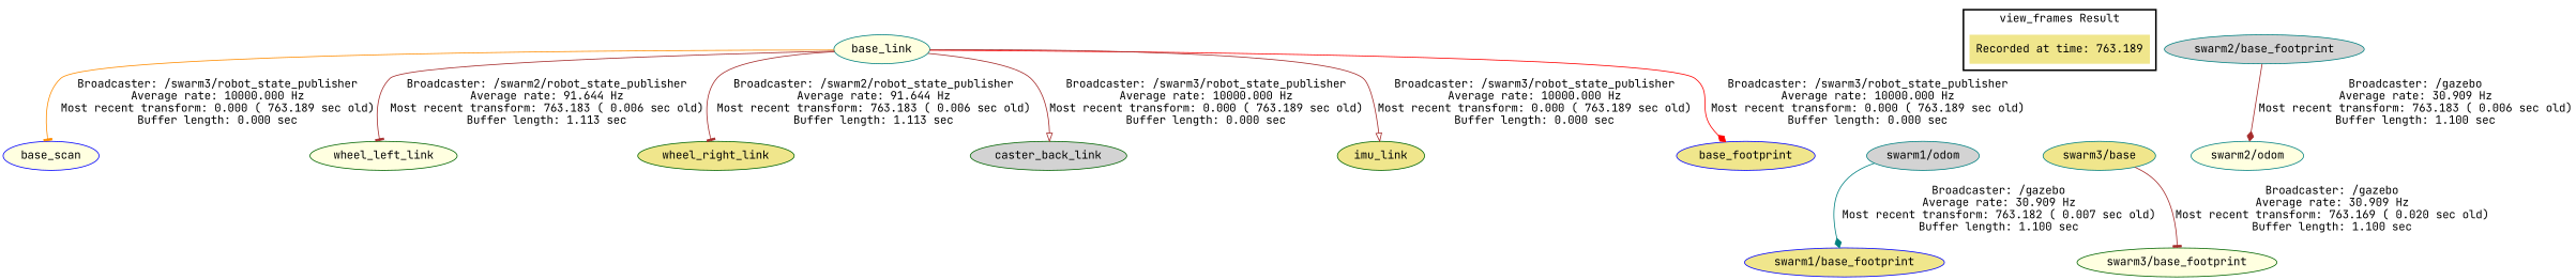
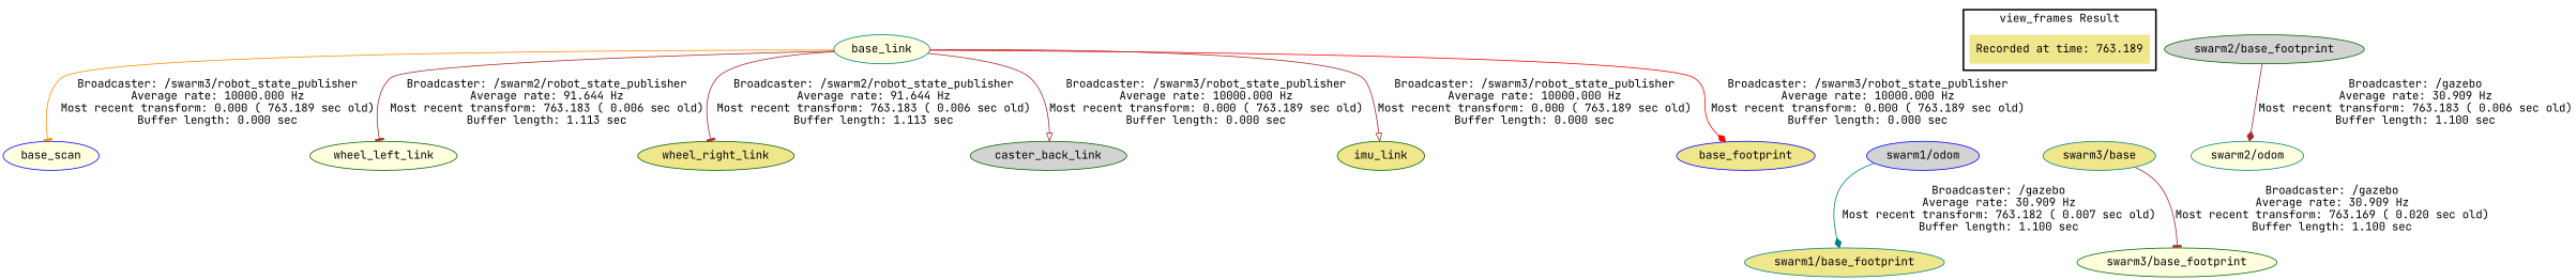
  digraph {
    fontname="JetBrains Mono"
    node [color=blue fillcolor=khaki fontname="JetBrains Mono" style=filled]
    edge [fontname="JetBrains Mono" color=brown]
    "Recorded at time: 763.189" [shape=plaintext]
    base_footprint
    n3 [color=teal label="swarm3/base"]
-   "swarm1/odom" [color=teal fillcolor=lightgrey]
+   "swarm1/odom" [fillcolor=lightgrey]
    "swarm2/odom" [color=teal fillcolor=lightyellow]
    base_link [color=teal fillcolor=lightyellow]
    caster_back_link [color=darkgreen fillcolor=lightgrey]
    imu_link [color=darkgreen]
    base_scan [fillcolor=lightyellow]
    wheel_left_link [color=darkgreen fillcolor=lightyellow]
    wheel_right_link [color=darkgreen]
    "swarm3/base_footprint" [color=darkgreen fillcolor=lightyellow]
-   "swarm1/base_footprint"
-   "swarm2/base_footprint" [color=teal fillcolor=lightgrey]
+   "swarm1/base_footprint" [color=teal]
+   "swarm2/base_footprint" [color=darkgreen fillcolor=lightgrey]
    subgraph cluster_1 {
      color=black
      label="view_frames Result"
      style=bold
      "Recorded at time: 763.189"
    }
    "Recorded at time: 763.189" -> base_footprint [style=invis color=""]
    "Recorded at time: 763.189" -> n3 [style=invis color=""]
    "Recorded at time: 763.189" -> "swarm1/odom" [style=invis color=""]
    "Recorded at time: 763.189" -> "swarm2/odom" [style=invis color=""]
    n3 -> "swarm3/base_footprint" [arrowhead=tee label="Broadcaster: /gazebo\nAverage rate: 30.909 Hz\nMost recent transform: 763.169 ( 0.020 sec old)\nBuffer length: 1.100 sec\n"]
    "swarm1/odom" -> "swarm1/base_footprint" [arrowhead=diamond color=teal label="Broadcaster: /gazebo\nAverage rate: 30.909 Hz\nMost recent transform: 763.182 ( 0.007 sec old)\nBuffer length: 1.100 sec\n"]
    base_link -> base_footprint [arrowhead=diamond color=red label="Broadcaster: /swarm3/robot_state_publisher\nAverage rate: 10000.000 Hz\nMost recent transform: 0.000 ( 763.189 sec old)\nBuffer length: 0.000 sec\n"]
    base_link -> caster_back_link [arrowhead=onormal label="Broadcaster: /swarm3/robot_state_publisher\nAverage rate: 10000.000 Hz\nMost recent transform: 0.000 ( 763.189 sec old)\nBuffer length: 0.000 sec\n"]
    base_link -> imu_link [arrowhead=onormal label="Broadcaster: /swarm3/robot_state_publisher\nAverage rate: 10000.000 Hz\nMost recent transform: 0.000 ( 763.189 sec old)\nBuffer length: 0.000 sec\n"]
    base_link -> base_scan [arrowhead=tee color=darkorange label="Broadcaster: /swarm3/robot_state_publisher\nAverage rate: 10000.000 Hz\nMost recent transform: 0.000 ( 763.189 sec old)\nBuffer length: 0.000 sec\n"]
    base_link -> wheel_left_link [arrowhead=tee label="Broadcaster: /swarm2/robot_state_publisher\nAverage rate: 91.644 Hz\nMost recent transform: 763.183 ( 0.006 sec old)\nBuffer length: 1.113 sec\n"]
    base_link -> wheel_right_link [arrowhead=tee label="Broadcaster: /swarm2/robot_state_publisher\nAverage rate: 91.644 Hz\nMost recent transform: 763.183 ( 0.006 sec old)\nBuffer length: 1.113 sec\n"]
    "swarm2/base_footprint" -> "swarm2/odom" [arrowhead=diamond label="Broadcaster: /gazebo\nAverage rate: 30.909 Hz\nMost recent transform: 763.183 ( 0.006 sec old)\nBuffer length: 1.100 sec\n"]
  }
